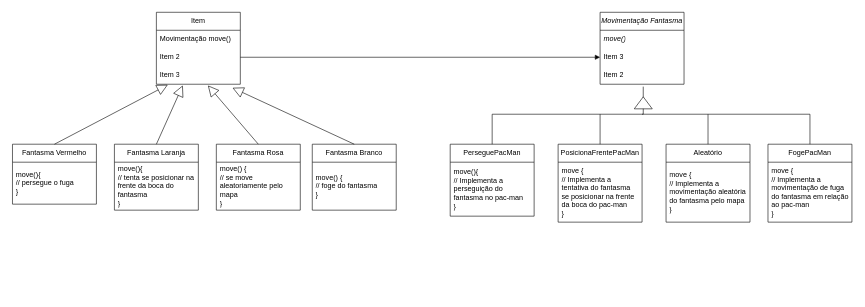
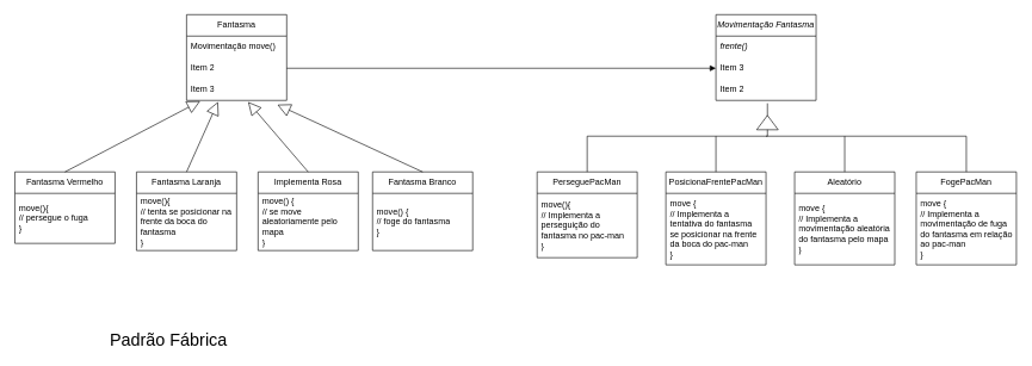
  <mxCell id="0" />
  <mxCell id="1" parent="0" />
- <mxCell id="2" value="Item" style="swimlane;fontStyle=0;childLayout=stackLayout;horizontal=1;startSize=30;horizontalStack=0;resizeParent=1;resizeParentMax=0;resizeLast=0;collapsible=1;marginBottom=0;whiteSpace=wrap;html=1;" vertex="1" parent="1"><mxGeometry x="260" y="20" width="140" height="120" as="geometry" /></mxCell>
+ <mxCell id="2" value="Fantasma" style="swimlane;fontStyle=0;childLayout=stackLayout;horizontal=1;startSize=30;horizontalStack=0;resizeParent=1;resizeParentMax=0;resizeLast=0;collapsible=1;marginBottom=0;whiteSpace=wrap;html=1;" vertex="1" parent="1"><mxGeometry x="260" y="20" width="140" height="120" as="geometry" /></mxCell>
  <mxCell id="3" value="Movimentação move()" style="text;strokeColor=none;fillColor=none;align=left;verticalAlign=middle;spacingLeft=4;spacingRight=4;overflow=hidden;points=[[0,0.5],[1,0.5]];portConstraint=eastwest;rotatable=0;whiteSpace=wrap;html=1;" vertex="1" parent="2"><mxGeometry y="30" width="140" height="30" as="geometry" /></mxCell>
  <mxCell id="4" value="Item 2" style="text;strokeColor=none;fillColor=none;align=left;verticalAlign=middle;spacingLeft=4;spacingRight=4;overflow=hidden;points=[[0,0.5],[1,0.5]];portConstraint=eastwest;rotatable=0;whiteSpace=wrap;html=1;" vertex="1" parent="2"><mxGeometry y="60" width="140" height="30" as="geometry" /></mxCell>
  <mxCell id="5" value="Item 3" style="text;strokeColor=none;fillColor=none;align=left;verticalAlign=middle;spacingLeft=4;spacingRight=4;overflow=hidden;points=[[0,0.5],[1,0.5]];portConstraint=eastwest;rotatable=0;whiteSpace=wrap;html=1;" vertex="1" parent="2"><mxGeometry y="90" width="140" height="30" as="geometry" /></mxCell>
  <mxCell id="6" value="Fantasma Vermelho" style="swimlane;fontStyle=0;childLayout=stackLayout;horizontal=1;startSize=30;horizontalStack=0;resizeParent=1;resizeParentMax=0;resizeLast=0;collapsible=1;marginBottom=0;whiteSpace=wrap;html=1;" vertex="1" parent="1"><mxGeometry x="20" y="240" width="140" height="100" as="geometry" /></mxCell>
  <mxCell id="7" value="move(){&lt;br&gt;// persegue o fuga&lt;br&gt;}" style="text;strokeColor=none;fillColor=none;align=left;verticalAlign=middle;spacingLeft=4;spacingRight=4;overflow=hidden;points=[[0,0.5],[1,0.5]];portConstraint=eastwest;rotatable=0;whiteSpace=wrap;html=1;" vertex="1" parent="6"><mxGeometry y="30" width="140" height="70" as="geometry" /></mxCell>
  <mxCell id="8" value="Fantasma Laranja" style="swimlane;fontStyle=0;childLayout=stackLayout;horizontal=1;startSize=30;horizontalStack=0;resizeParent=1;resizeParentMax=0;resizeLast=0;collapsible=1;marginBottom=0;whiteSpace=wrap;html=1;" vertex="1" parent="1"><mxGeometry x="190" y="240" width="140" height="110" as="geometry" /></mxCell>
  <mxCell id="9" value="move(){&lt;br&gt;// tenta se posicionar na frente da boca do fantasma&lt;br&gt;}" style="text;strokeColor=none;fillColor=none;align=left;verticalAlign=middle;spacingLeft=4;spacingRight=4;overflow=hidden;points=[[0,0.5],[1,0.5]];portConstraint=eastwest;rotatable=0;whiteSpace=wrap;html=1;" vertex="1" parent="8"><mxGeometry y="30" width="140" height="80" as="geometry" /></mxCell>
- <mxCell id="10" value="Fantasma Rosa" style="swimlane;fontStyle=0;childLayout=stackLayout;horizontal=1;startSize=30;horizontalStack=0;resizeParent=1;resizeParentMax=0;resizeLast=0;collapsible=1;marginBottom=0;whiteSpace=wrap;html=1;" vertex="1" parent="1"><mxGeometry x="360" y="240" width="140" height="110" as="geometry" /></mxCell>
+ <mxCell id="10" value="Implementa Rosa" style="swimlane;fontStyle=0;childLayout=stackLayout;horizontal=1;startSize=30;horizontalStack=0;resizeParent=1;resizeParentMax=0;resizeLast=0;collapsible=1;marginBottom=0;whiteSpace=wrap;html=1;" vertex="1" parent="1"><mxGeometry x="360" y="240" width="140" height="110" as="geometry" /></mxCell>
  <mxCell id="11" value="move() {&lt;br&gt;// se move aleatoriamente pelo mapa&lt;br&gt;}" style="text;strokeColor=none;fillColor=none;align=left;verticalAlign=middle;spacingLeft=4;spacingRight=4;overflow=hidden;points=[[0,0.5],[1,0.5]];portConstraint=eastwest;rotatable=0;whiteSpace=wrap;html=1;" vertex="1" parent="10"><mxGeometry y="30" width="140" height="80" as="geometry" /></mxCell>
  <mxCell id="12" value="Fantasma Branco" style="swimlane;fontStyle=0;childLayout=stackLayout;horizontal=1;startSize=30;horizontalStack=0;resizeParent=1;resizeParentMax=0;resizeLast=0;collapsible=1;marginBottom=0;whiteSpace=wrap;html=1;" vertex="1" parent="1"><mxGeometry x="520" y="240" width="140" height="110" as="geometry" /></mxCell>
  <mxCell id="13" value="move() {&lt;br&gt;// foge do fantasma&lt;br&gt;}" style="text;strokeColor=none;fillColor=none;align=left;verticalAlign=middle;spacingLeft=4;spacingRight=4;overflow=hidden;points=[[0,0.5],[1,0.5]];portConstraint=eastwest;rotatable=0;whiteSpace=wrap;html=1;" vertex="1" parent="12"><mxGeometry y="30" width="140" height="80" as="geometry" /></mxCell>
  <mxCell id="14" value="&lt;i&gt;Movimentação Fantasma&lt;/i&gt;" style="swimlane;fontStyle=0;childLayout=stackLayout;horizontal=1;startSize=30;horizontalStack=0;resizeParent=1;resizeParentMax=0;resizeLast=0;collapsible=1;marginBottom=0;whiteSpace=wrap;html=1;" vertex="1" parent="1"><mxGeometry x="1000" y="20" width="140" height="120" as="geometry" /></mxCell>
- <mxCell id="15" value="&lt;i&gt;move()&lt;/i&gt;" style="text;strokeColor=none;fillColor=none;align=left;verticalAlign=middle;spacingLeft=4;spacingRight=4;overflow=hidden;points=[[0,0.5],[1,0.5]];portConstraint=eastwest;rotatable=0;whiteSpace=wrap;html=1;" vertex="1" parent="14"><mxGeometry y="30" width="140" height="30" as="geometry" /></mxCell>
+ <mxCell id="15" value="&lt;i&gt;frente()&lt;/i&gt;" style="text;strokeColor=none;fillColor=none;align=left;verticalAlign=middle;spacingLeft=4;spacingRight=4;overflow=hidden;points=[[0,0.5],[1,0.5]];portConstraint=eastwest;rotatable=0;whiteSpace=wrap;html=1;" vertex="1" parent="14"><mxGeometry y="30" width="140" height="30" as="geometry" /></mxCell>
  <mxCell id="16" value="Item 3" style="text;strokeColor=none;fillColor=none;align=left;verticalAlign=middle;spacingLeft=4;spacingRight=4;overflow=hidden;points=[[0,0.5],[1,0.5]];portConstraint=eastwest;rotatable=0;whiteSpace=wrap;html=1;" vertex="1" parent="14"><mxGeometry y="60" width="140" height="30" as="geometry" /></mxCell>
  <mxCell id="17" value="Item 2" style="text;strokeColor=none;fillColor=none;align=left;verticalAlign=middle;spacingLeft=4;spacingRight=4;overflow=hidden;points=[[0,0.5],[1,0.5]];portConstraint=eastwest;rotatable=0;whiteSpace=wrap;html=1;" vertex="1" parent="14"><mxGeometry y="90" width="140" height="30" as="geometry" /></mxCell>
  <mxCell id="18" value="PerseguePacMan" style="swimlane;fontStyle=0;childLayout=stackLayout;horizontal=1;startSize=30;horizontalStack=0;resizeParent=1;resizeParentMax=0;resizeLast=0;collapsible=1;marginBottom=0;whiteSpace=wrap;html=1;" vertex="1" parent="1"><mxGeometry x="750" y="240" width="140" height="120" as="geometry" /></mxCell>
  <mxCell id="19" value="move(){&lt;br&gt;// Implementa a perseguição do fantasma no pac-man&lt;br&gt;}" style="text;strokeColor=none;fillColor=none;align=left;verticalAlign=middle;spacingLeft=4;spacingRight=4;overflow=hidden;points=[[0,0.5],[1,0.5]];portConstraint=eastwest;rotatable=0;whiteSpace=wrap;html=1;" vertex="1" parent="18"><mxGeometry y="30" width="140" height="90" as="geometry" /></mxCell>
  <mxCell id="20" value="PosicionaFrentePacMan" style="swimlane;fontStyle=0;childLayout=stackLayout;horizontal=1;startSize=30;horizontalStack=0;resizeParent=1;resizeParentMax=0;resizeLast=0;collapsible=1;marginBottom=0;whiteSpace=wrap;html=1;" vertex="1" parent="1"><mxGeometry x="930" y="240" width="140" height="130" as="geometry" /></mxCell>
  <mxCell id="21" value="move {&lt;br&gt;// Implementa a tentativa do fantasma se posicionar na frente da boca do pac-man&lt;br&gt;}" style="text;strokeColor=none;fillColor=none;align=left;verticalAlign=middle;spacingLeft=4;spacingRight=4;overflow=hidden;points=[[0,0.5],[1,0.5]];portConstraint=eastwest;rotatable=0;whiteSpace=wrap;html=1;" vertex="1" parent="20"><mxGeometry y="30" width="140" height="100" as="geometry" /></mxCell>
  <mxCell id="22" value="Aleatório" style="swimlane;fontStyle=0;childLayout=stackLayout;horizontal=1;startSize=30;horizontalStack=0;resizeParent=1;resizeParentMax=0;resizeLast=0;collapsible=1;marginBottom=0;whiteSpace=wrap;html=1;" vertex="1" parent="1"><mxGeometry x="1110" y="240" width="140" height="130" as="geometry" /></mxCell>
  <mxCell id="23" value="move {&lt;br&gt;// Implementa a movimentação aleatória do fantasma pelo mapa&lt;br&gt;}" style="text;strokeColor=none;fillColor=none;align=left;verticalAlign=middle;spacingLeft=4;spacingRight=4;overflow=hidden;points=[[0,0.5],[1,0.5]];portConstraint=eastwest;rotatable=0;whiteSpace=wrap;html=1;" vertex="1" parent="22"><mxGeometry y="30" width="140" height="100" as="geometry" /></mxCell>
  <mxCell id="24" value="FogePacMan" style="swimlane;fontStyle=0;childLayout=stackLayout;horizontal=1;startSize=30;horizontalStack=0;resizeParent=1;resizeParentMax=0;resizeLast=0;collapsible=1;marginBottom=0;whiteSpace=wrap;html=1;" vertex="1" parent="1"><mxGeometry x="1280" y="240" width="140" height="130" as="geometry" /></mxCell>
  <mxCell id="25" value="move {&lt;br&gt;// Implementa a movimentação de fuga do fantasma em relação ao pac-man&lt;br&gt;}" style="text;strokeColor=none;fillColor=none;align=left;verticalAlign=middle;spacingLeft=4;spacingRight=4;overflow=hidden;points=[[0,0.5],[1,0.5]];portConstraint=eastwest;rotatable=0;whiteSpace=wrap;html=1;" vertex="1" parent="24"><mxGeometry y="30" width="140" height="100" as="geometry" /></mxCell>
+ <mxCell id="26" value="&lt;font style=&quot;font-size: 24px;&quot;&gt;Padrão Fábrica&lt;/font&gt;" style="text;html=1;strokeColor=none;fillColor=none;align=center;verticalAlign=middle;whiteSpace=wrap;rounded=0;" vertex="1" parent="1"><mxGeometry x="70" y="460" width="330" height="30" as="geometry" /></mxCell>
  <mxCell id="27" value="" style="endArrow=none;html=1;rounded=0;exitX=0.5;exitY=0;exitDx=0;exitDy=0;entryX=0.514;entryY=1.133;entryDx=0;entryDy=0;entryPerimeter=0;" edge="1" parent="1" source="18" target="17"><mxGeometry width="50" height="50" relative="1" as="geometry"><mxPoint x="670" y="320" as="sourcePoint" /><mxPoint x="720" y="270" as="targetPoint" /><Array as="points"><mxPoint x="820" y="190" /><mxPoint x="1072" y="190" /></Array></mxGeometry></mxCell>
  <mxCell id="28" value="" style="triangle;whiteSpace=wrap;html=1;rotation=-90;" vertex="1" parent="1"><mxGeometry x="1062" y="156" width="20" height="30" as="geometry" /></mxCell>
  <mxCell id="29" value="" style="endArrow=none;html=1;rounded=0;exitX=0.5;exitY=0;exitDx=0;exitDy=0;" edge="1" parent="1" source="20"><mxGeometry width="50" height="50" relative="1" as="geometry"><mxPoint x="670" y="320" as="sourcePoint" /><mxPoint x="1000" y="190" as="targetPoint" /></mxGeometry></mxCell>
  <mxCell id="30" value="" style="endArrow=none;html=1;rounded=0;exitX=0.5;exitY=0;exitDx=0;exitDy=0;" edge="1" parent="1" source="22"><mxGeometry width="50" height="50" relative="1" as="geometry"><mxPoint x="670" y="320" as="sourcePoint" /><mxPoint x="1070" y="190" as="targetPoint" /><Array as="points"><mxPoint x="1180" y="190" /></Array></mxGeometry></mxCell>
  <mxCell id="31" value="" style="endArrow=none;html=1;rounded=0;entryX=0.5;entryY=0;entryDx=0;entryDy=0;" edge="1" parent="1" target="24"><mxGeometry width="50" height="50" relative="1" as="geometry"><mxPoint x="1180" y="190" as="sourcePoint" /><mxPoint x="1300" y="170" as="targetPoint" /><Array as="points"><mxPoint x="1350" y="190" /></Array></mxGeometry></mxCell>
  <mxCell id="32" value="" style="endArrow=block;endSize=16;endFill=0;html=1;rounded=0;exitX=0.5;exitY=0;exitDx=0;exitDy=0;entryX=0.136;entryY=1.033;entryDx=0;entryDy=0;entryPerimeter=0;" edge="1" parent="1" source="6" target="5"><mxGeometry width="160" relative="1" as="geometry"><mxPoint x="90" y="230" as="sourcePoint" /><mxPoint x="210" y="140" as="targetPoint" /></mxGeometry></mxCell>
  <mxCell id="33" value="" style="endArrow=block;endSize=16;endFill=0;html=1;rounded=0;exitX=0.5;exitY=0;exitDx=0;exitDy=0;entryX=0.314;entryY=1.067;entryDx=0;entryDy=0;entryPerimeter=0;" edge="1" parent="1" source="8" target="5"><mxGeometry width="160" relative="1" as="geometry"><mxPoint x="100" y="250" as="sourcePoint" /><mxPoint x="249" y="161" as="targetPoint" /></mxGeometry></mxCell>
  <mxCell id="34" value="" style="endArrow=block;endSize=16;endFill=0;html=1;rounded=0;exitX=0.5;exitY=0;exitDx=0;exitDy=0;entryX=0.614;entryY=1.067;entryDx=0;entryDy=0;entryPerimeter=0;" edge="1" parent="1" source="10" target="5"><mxGeometry width="160" relative="1" as="geometry"><mxPoint x="110" y="260" as="sourcePoint" /><mxPoint x="259" y="171" as="targetPoint" /></mxGeometry></mxCell>
  <mxCell id="35" value="" style="endArrow=block;endSize=16;endFill=0;html=1;rounded=0;exitX=0.5;exitY=0;exitDx=0;exitDy=0;entryX=0.907;entryY=1.2;entryDx=0;entryDy=0;entryPerimeter=0;" edge="1" parent="1" source="12" target="5"><mxGeometry width="160" relative="1" as="geometry"><mxPoint x="120" y="270" as="sourcePoint" /><mxPoint x="269" y="181" as="targetPoint" /></mxGeometry></mxCell>
  <mxCell id="36" value="" style="html=1;verticalAlign=bottom;endArrow=block;curved=0;rounded=0;exitX=1;exitY=0.5;exitDx=0;exitDy=0;entryX=0;entryY=0.5;entryDx=0;entryDy=0;" edge="1" parent="1" source="4" target="16"><mxGeometry width="80" relative="1" as="geometry"><mxPoint x="400" y="95" as="sourcePoint" /><mxPoint x="200" y="-15" as="targetPoint" /></mxGeometry></mxCell>
